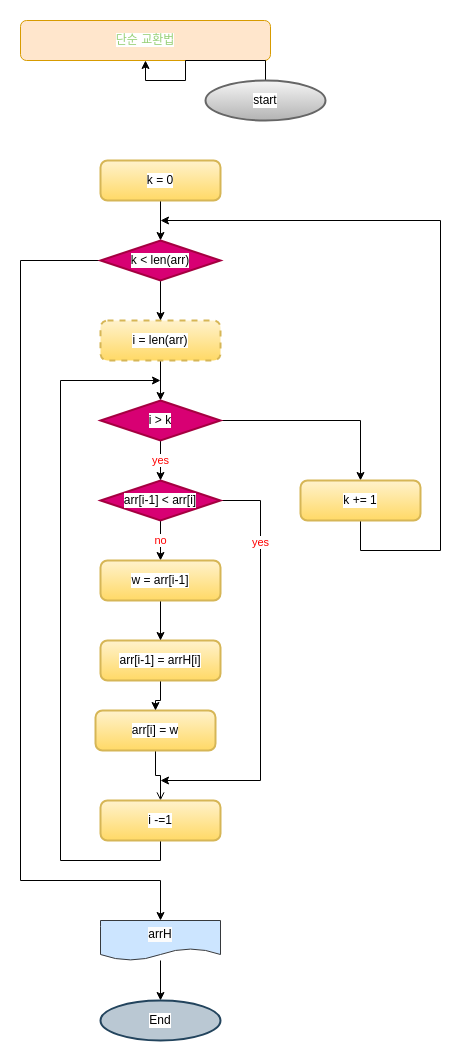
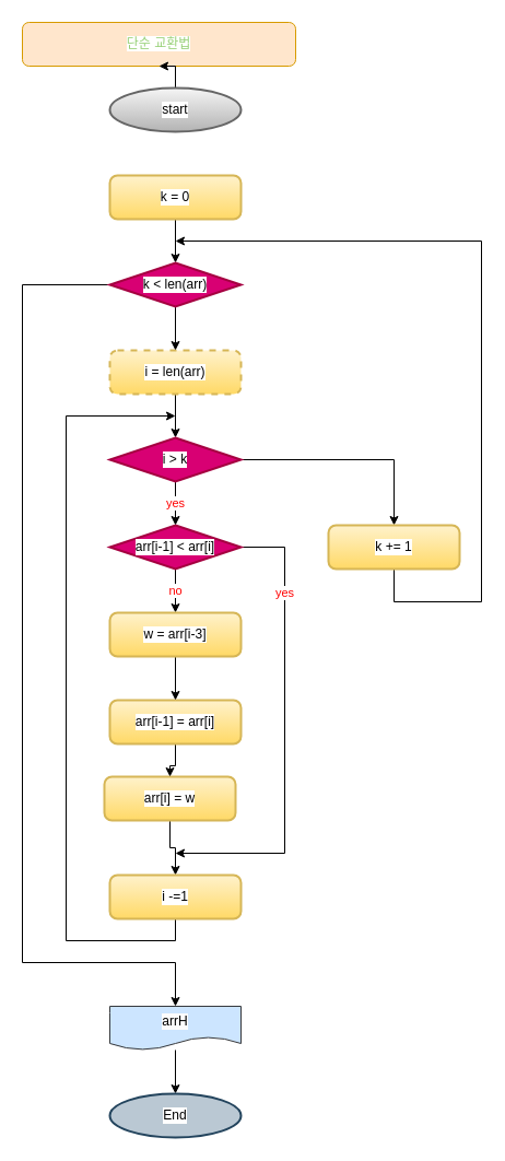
  <mxCell id="0" />
  <mxCell id="1" parent="0" />
  <mxCell id="2" value="&lt;font color=&quot;#97d077&quot; style=&quot;background-color: rgb(255 , 255 , 255)&quot;&gt;단순 교환법&lt;/font&gt;" style="rounded=1;whiteSpace=wrap;html=1;fillColor=#ffe6cc;strokeColor=#d79b00;" vertex="1" parent="1"><mxGeometry x="20" y="20" width="250" height="40" as="geometry" /></mxCell>
  <mxCell id="3" value="" style="edgeStyle=orthogonalEdgeStyle;rounded=0;orthogonalLoop=1;jettySize=auto;html=1;fontColor=#FF0000;" edge="1" parent="1" source="4" target="2"><mxGeometry relative="1" as="geometry" /></mxCell>
- <mxCell id="4" value="&lt;font color=&quot;#000000&quot;&gt;start&lt;/font&gt;" style="strokeWidth=2;html=1;shape=mxgraph.flowchart.start_2;whiteSpace=wrap;labelBackgroundColor=#FFFFFF;fillColor=#f5f5f5;strokeColor=#666666;gradientColor=#b3b3b3;" vertex="1" parent="1"><mxGeometry x="205" y="80" width="120" height="40" as="geometry" /></mxCell>
+ <mxCell id="4" value="&lt;font color=&quot;#000000&quot;&gt;start&lt;/font&gt;" style="strokeWidth=2;html=1;shape=mxgraph.flowchart.start_2;whiteSpace=wrap;labelBackgroundColor=#FFFFFF;fillColor=#f5f5f5;strokeColor=#666666;gradientColor=#b3b3b3;" vertex="1" parent="1"><mxGeometry x="100" y="80" width="120" height="40" as="geometry" /></mxCell>
  <mxCell id="5" value="" style="edgeStyle=orthogonalEdgeStyle;rounded=0;orthogonalLoop=1;jettySize=auto;html=1;fontColor=#FF0000;" edge="1" parent="1" source="6" target="30"><mxGeometry relative="1" as="geometry" /></mxCell>
  <mxCell id="6" value="k = 0" style="rounded=1;whiteSpace=wrap;html=1;absoluteArcSize=1;arcSize=14;strokeWidth=2;labelBackgroundColor=#FFFFFF;fillColor=#fff2cc;gradientColor=#ffd966;strokeColor=#d6b656;" vertex="1" parent="1"><mxGeometry x="100" y="160" width="120" height="40" as="geometry" /></mxCell>
  <mxCell id="7" value="no" style="edgeStyle=orthogonalEdgeStyle;rounded=0;orthogonalLoop=1;jettySize=auto;html=1;fontColor=#FF0000;" edge="1" parent="1" source="9"><mxGeometry relative="1" as="geometry"><mxPoint x="160" y="560" as="targetPoint" /></mxGeometry></mxCell>
  <mxCell id="8" value="yes" style="edgeStyle=orthogonalEdgeStyle;rounded=0;orthogonalLoop=1;jettySize=auto;html=1;fontColor=#FF0000;" edge="1" parent="1" source="9"><mxGeometry x="-0.609" relative="1" as="geometry"><mxPoint x="160" y="780" as="targetPoint" /><Array as="points"><mxPoint x="260" y="500" /><mxPoint x="260" y="780" /></Array><mxPoint as="offset" /></mxGeometry></mxCell>
  <mxCell id="9" value="&lt;font color=&quot;#000000&quot;&gt;arr[i-1] &amp;lt; arr[i]&lt;/font&gt;" style="strokeWidth=2;html=1;shape=mxgraph.flowchart.decision;whiteSpace=wrap;labelBackgroundColor=#FFFFFF;fontColor=#ffffff;fillColor=#d80073;strokeColor=#A50040;" vertex="1" parent="1"><mxGeometry x="100" y="480" width="120" height="40" as="geometry" /></mxCell>
  <mxCell id="10" value="" style="edgeStyle=orthogonalEdgeStyle;rounded=0;orthogonalLoop=1;jettySize=auto;html=1;fontColor=#FF0000;" edge="1" parent="1" source="11" target="12"><mxGeometry relative="1" as="geometry" /></mxCell>
  <mxCell id="11" value="&lt;font color=&quot;#000000&quot;&gt;arrH&lt;/font&gt;" style="shape=document;whiteSpace=wrap;html=1;boundedLbl=1;labelBackgroundColor=#FCFCFC;fillColor=#cce5ff;strokeColor=#36393d;" vertex="1" parent="1"><mxGeometry x="100" y="920" width="120" height="40" as="geometry" /></mxCell>
  <mxCell id="12" value="End" style="strokeWidth=2;html=1;shape=mxgraph.flowchart.start_2;whiteSpace=wrap;labelBackgroundColor=#FFFFFF;fillColor=#bac8d3;strokeColor=#23445d;" vertex="1" parent="1"><mxGeometry x="100" y="1000" width="120" height="40" as="geometry" /></mxCell>
- <mxCell id="13" value="" style="edgeStyle=orthogonalEdgeStyle;rounded=0;orthogonalLoop=1;jettySize=auto;html=1;fontColor=#000000;endArrow=open;" edge="1" parent="1" source="14" target="20"><mxGeometry relative="1" as="geometry" /></mxCell>
+ <mxCell id="13" value="" style="edgeStyle=orthogonalEdgeStyle;rounded=0;orthogonalLoop=1;jettySize=auto;html=1;fontColor=#000000;" edge="1" parent="1" source="14" target="20"><mxGeometry relative="1" as="geometry" /></mxCell>
  <mxCell id="14" value="arr[i] = w" style="rounded=1;whiteSpace=wrap;html=1;absoluteArcSize=1;arcSize=14;strokeWidth=2;labelBackgroundColor=#FFFFFF;fillColor=#fff2cc;gradientColor=#ffd966;strokeColor=#d6b656;" vertex="1" parent="1"><mxGeometry x="95" y="710" width="120" height="40" as="geometry" /></mxCell>
  <mxCell id="15" value="" style="edgeStyle=orthogonalEdgeStyle;rounded=0;orthogonalLoop=1;jettySize=auto;html=1;fontColor=#000000;" edge="1" parent="1" source="16" target="14"><mxGeometry relative="1" as="geometry" /></mxCell>
- <mxCell id="16" value="arr[i-1] = arrH[i]" style="rounded=1;whiteSpace=wrap;html=1;absoluteArcSize=1;arcSize=14;strokeWidth=2;labelBackgroundColor=#FFFFFF;fillColor=#fff2cc;gradientColor=#ffd966;strokeColor=#d6b656;" vertex="1" parent="1"><mxGeometry x="100" y="640" width="120" height="40" as="geometry" /></mxCell>
+ <mxCell id="16" value="arr[i-1] = arr[i]" style="rounded=1;whiteSpace=wrap;html=1;absoluteArcSize=1;arcSize=14;strokeWidth=2;labelBackgroundColor=#FFFFFF;fillColor=#fff2cc;gradientColor=#ffd966;strokeColor=#d6b656;" vertex="1" parent="1"><mxGeometry x="100" y="640" width="120" height="40" as="geometry" /></mxCell>
  <mxCell id="17" value="" style="edgeStyle=orthogonalEdgeStyle;rounded=0;orthogonalLoop=1;jettySize=auto;html=1;fontColor=#000000;" edge="1" parent="1" source="18" target="16"><mxGeometry relative="1" as="geometry" /></mxCell>
- <mxCell id="18" value="w = arr[i-1]" style="rounded=1;whiteSpace=wrap;html=1;absoluteArcSize=1;arcSize=14;strokeWidth=2;labelBackgroundColor=#FFFFFF;fillColor=#fff2cc;gradientColor=#ffd966;strokeColor=#d6b656;" vertex="1" parent="1"><mxGeometry x="100" y="560" width="120" height="40" as="geometry" /></mxCell>
+ <mxCell id="18" value="w = arr[i-3]" style="rounded=1;whiteSpace=wrap;html=1;absoluteArcSize=1;arcSize=14;strokeWidth=2;labelBackgroundColor=#FFFFFF;fillColor=#fff2cc;gradientColor=#ffd966;strokeColor=#d6b656;" vertex="1" parent="1"><mxGeometry x="100" y="560" width="120" height="40" as="geometry" /></mxCell>
  <mxCell id="19" style="edgeStyle=orthogonalEdgeStyle;rounded=0;orthogonalLoop=1;jettySize=auto;html=1;fontColor=#FF0000;" edge="1" parent="1" source="20"><mxGeometry relative="1" as="geometry"><mxPoint x="160" y="380" as="targetPoint" /><Array as="points"><mxPoint x="160" y="860" /><mxPoint x="60" y="860" /><mxPoint x="60" y="380" /></Array></mxGeometry></mxCell>
  <mxCell id="20" value="i -=1" style="rounded=1;whiteSpace=wrap;html=1;absoluteArcSize=1;arcSize=14;strokeWidth=2;labelBackgroundColor=#FFFFFF;fillColor=#fff2cc;gradientColor=#ffd966;strokeColor=#d6b656;" vertex="1" parent="1"><mxGeometry x="100" y="800" width="120" height="40" as="geometry" /></mxCell>
  <mxCell id="21" value="" style="edgeStyle=orthogonalEdgeStyle;rounded=0;orthogonalLoop=1;jettySize=auto;html=1;fontColor=#000000;" edge="1" parent="1" source="22" target="25"><mxGeometry relative="1" as="geometry" /></mxCell>
  <mxCell id="22" value="i = len(arr)" style="rounded=1;whiteSpace=wrap;html=1;absoluteArcSize=1;arcSize=14;strokeWidth=2;labelBackgroundColor=#FFFFFF;fillColor=#fff2cc;gradientColor=#ffd966;strokeColor=#d6b656;dashed=1;" vertex="1" parent="1"><mxGeometry x="100" y="320" width="120" height="40" as="geometry" /></mxCell>
  <mxCell id="23" value="yes" style="edgeStyle=orthogonalEdgeStyle;rounded=0;orthogonalLoop=1;jettySize=auto;html=1;fontColor=#FF0000;" edge="1" parent="1" source="25" target="9"><mxGeometry relative="1" as="geometry" /></mxCell>
  <mxCell id="24" style="edgeStyle=orthogonalEdgeStyle;rounded=0;orthogonalLoop=1;jettySize=auto;html=1;entryX=0.5;entryY=0;entryDx=0;entryDy=0;fontColor=#FF0000;" edge="1" parent="1" source="25" target="27"><mxGeometry relative="1" as="geometry" /></mxCell>
  <mxCell id="25" value="&lt;font color=&quot;#000000&quot;&gt;i &amp;gt; k&lt;/font&gt;" style="strokeWidth=2;html=1;shape=mxgraph.flowchart.decision;whiteSpace=wrap;labelBackgroundColor=#FFFFFF;fontColor=#ffffff;fillColor=#d80073;strokeColor=#A50040;" vertex="1" parent="1"><mxGeometry x="100" y="400" width="120" height="40" as="geometry" /></mxCell>
  <mxCell id="26" style="edgeStyle=orthogonalEdgeStyle;rounded=0;orthogonalLoop=1;jettySize=auto;html=1;fontColor=#FF0000;" edge="1" parent="1" source="27"><mxGeometry relative="1" as="geometry"><mxPoint x="160" y="220" as="targetPoint" /><Array as="points"><mxPoint x="360" y="550" /><mxPoint x="440" y="550" /><mxPoint x="440" y="220" /></Array></mxGeometry></mxCell>
  <mxCell id="27" value="k += 1" style="rounded=1;whiteSpace=wrap;html=1;absoluteArcSize=1;arcSize=14;strokeWidth=2;labelBackgroundColor=#FFFFFF;fillColor=#fff2cc;gradientColor=#ffd966;strokeColor=#d6b656;" vertex="1" parent="1"><mxGeometry x="300" y="480" width="120" height="40" as="geometry" /></mxCell>
  <mxCell id="28" value="" style="edgeStyle=orthogonalEdgeStyle;rounded=0;orthogonalLoop=1;jettySize=auto;html=1;fontColor=#FF0000;" edge="1" parent="1" source="30" target="22"><mxGeometry relative="1" as="geometry" /></mxCell>
  <mxCell id="29" style="edgeStyle=orthogonalEdgeStyle;rounded=0;orthogonalLoop=1;jettySize=auto;html=1;entryX=0.5;entryY=0;entryDx=0;entryDy=0;fontColor=#FF0000;" edge="1" parent="1" source="30" target="11"><mxGeometry relative="1" as="geometry"><Array as="points"><mxPoint x="20" y="260" /><mxPoint x="20" y="880" /><mxPoint x="160" y="880" /></Array></mxGeometry></mxCell>
  <mxCell id="30" value="&lt;font color=&quot;#000000&quot;&gt;k &amp;lt; len(arr)&lt;/font&gt;" style="strokeWidth=2;html=1;shape=mxgraph.flowchart.decision;whiteSpace=wrap;labelBackgroundColor=#FFFFFF;fontColor=#ffffff;fillColor=#d80073;strokeColor=#A50040;" vertex="1" parent="1"><mxGeometry x="100" y="240" width="120" height="40" as="geometry" /></mxCell>
